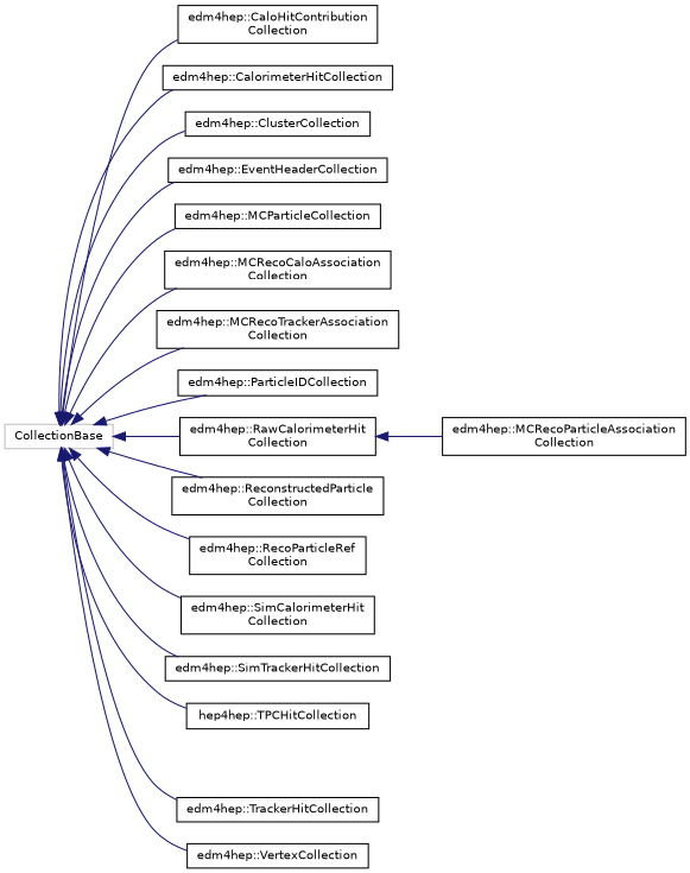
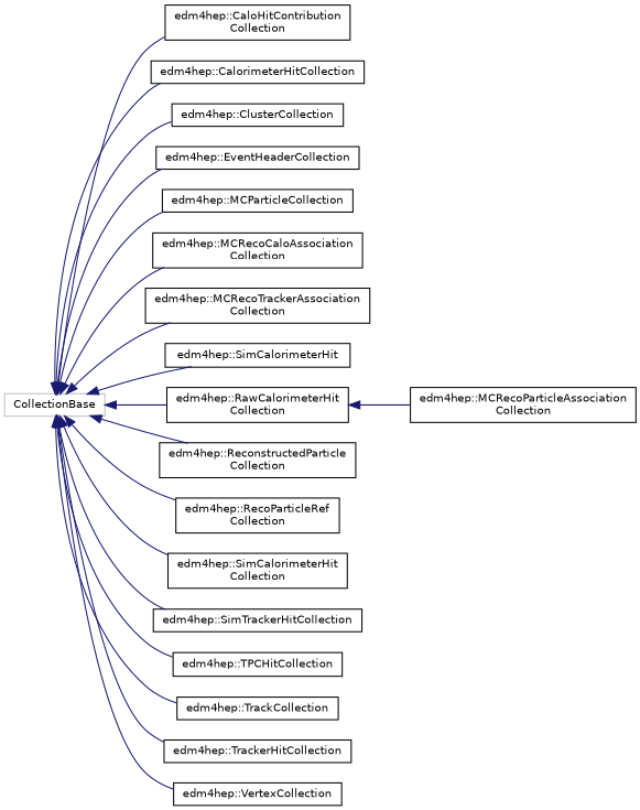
  digraph {
    fontname="DejaVu Sans"
    rankdir=LR
    node [color=black fillcolor=white fontname="DejaVu Sans" fontsize=10 shape=record style=filled]
    edge [color=midnightblue dir=back fontname="DejaVu Sans" fontsize=10 labelfontname=Helvetica labelfontsize=10 style=solid]
    n1 [color=grey75 height=0.2 label=CollectionBase width=0.4]
    n2 [height=0.2 label="edm4hep::CaloHitContribution\lCollection" width=0.4]
    n3 [height=0.2 label="edm4hep::CalorimeterHitCollection" width=0.4]
    n4 [height=0.2 label="edm4hep::ClusterCollection" width=0.4]
    n5 [height=0.2 label="edm4hep::EventHeaderCollection" width=0.4]
    n6 [height=0.2 label="edm4hep::MCParticleCollection" width=0.4]
    n7 [height=0.2 label="edm4hep::MCRecoCaloAssociation\lCollection" width=0.4]
    n8 [height=0.2 label="edm4hep::MCRecoTrackerAssociation\lCollection" width=0.4]
-   n9 [height=0.2 label="edm4hep::ParticleIDCollection" width=0.4]
+   n9 [height=0.2 label="edm4hep::SimCalorimeterHit" width=0.4]
    n10 [height=0.2 label="edm4hep::RawCalorimeterHit\lCollection" width=0.4]
    n11 [height=0.2 label="edm4hep::ReconstructedParticle\lCollection" width=0.4]
    n12 [height=0.2 label="edm4hep::RecoParticleRef\lCollection" width=0.4]
    n13 [height=0.2 label="edm4hep::SimCalorimeterHit\lCollection" width=0.4]
    n14 [height=0.2 label="edm4hep::SimTrackerHitCollection" width=0.4]
-   n15 [height=0.2 label="hep4hep::TPCHitCollection" width=0.4]
+   n15 [height=0.2 label="edm4hep::TPCHitCollection" width=0.4]
+   n16 [height=0.2 label="edm4hep::TrackCollection" width=0.4]
    n17 [height=0.2 label="edm4hep::TrackerHitCollection" width=0.4]
    n18 [height=0.2 label="edm4hep::VertexCollection" width=0.4]
    n19 [height=0.2 label="edm4hep::MCRecoParticleAssociation\lCollection" width=0.4]
    n1 -> n2
    n1 -> n3
    n1 -> n4
    n1 -> n5
    n1 -> n6
    n1 -> n7
    n1 -> n8
    n1 -> n9
    n1 -> n10
    n1 -> n11
    n1 -> n12
    n1 -> n13
    n1 -> n14
    n1 -> n15
+   n1 -> n16
    n1 -> n17
    n1 -> n18
    n10 -> n19
  }
